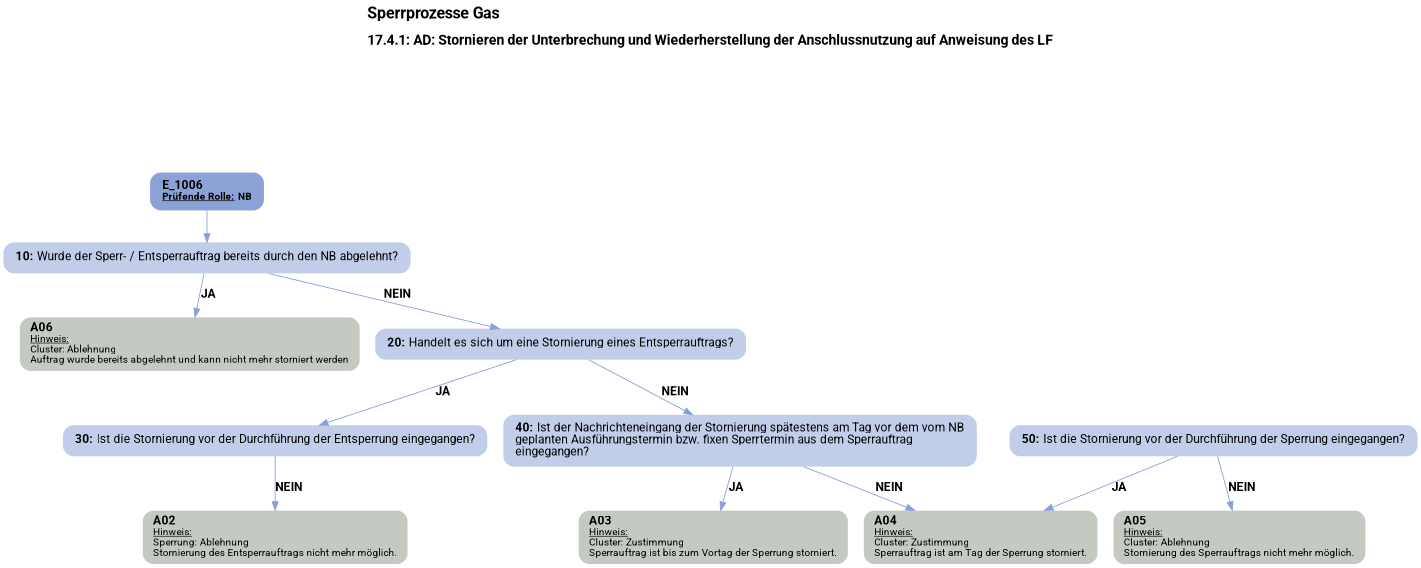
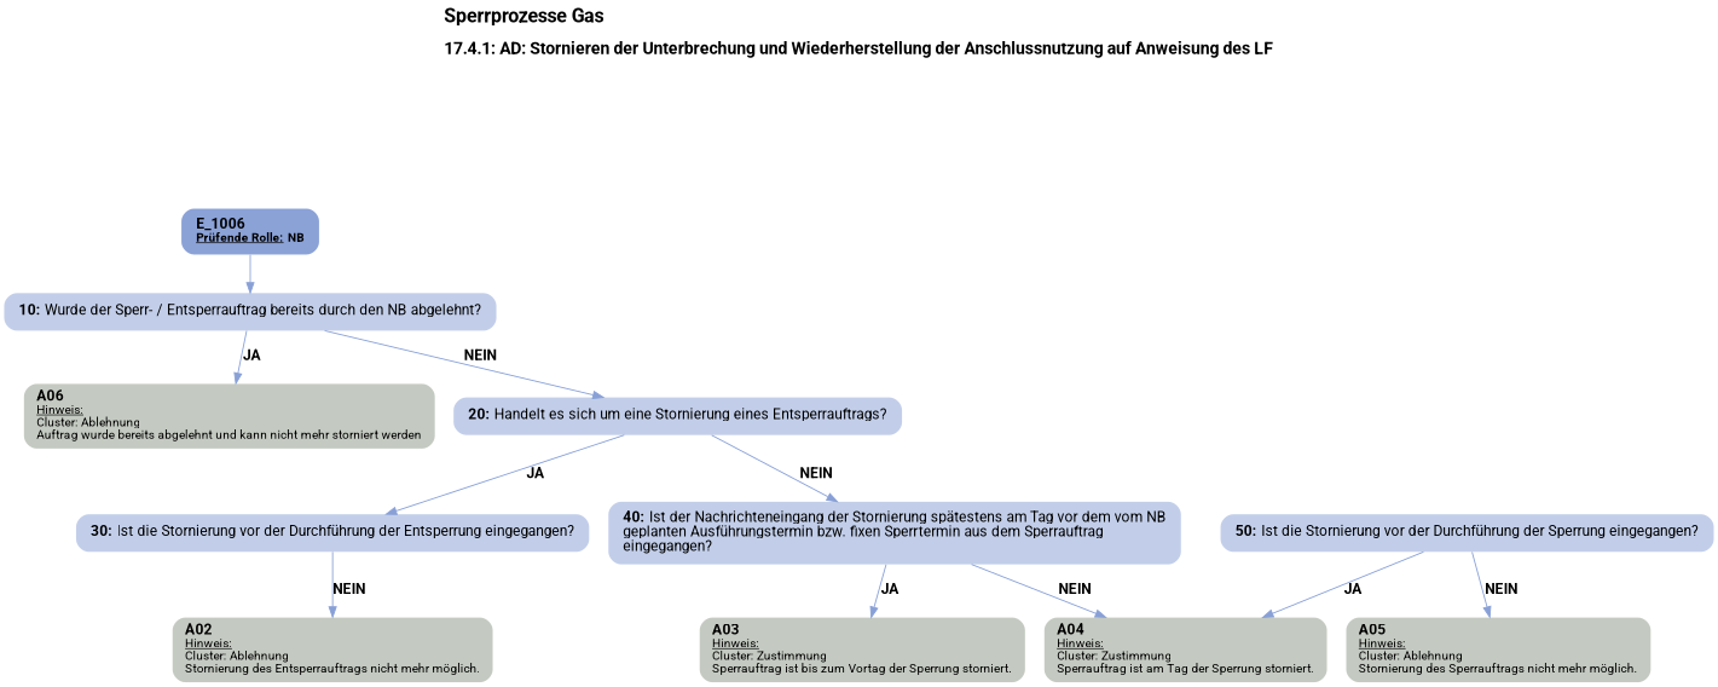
  digraph {
    concentrate=true
    fontname="Roboto, sans-serif"
    label=<<B><FONT POINT-SIZE="18">Sperrprozesse Gas</FONT></B><BR align="left"/><BR/><B><FONT POINT-SIZE="16">17.4.1: AD: Stornieren der Unterbrechung und Wiederherstellung der Anschlussnutzung auf Anweisung des LF</FONT></B><BR align="left"/><BR/><BR/><BR/>>
    labelloc=t
    pack=true
    packmode=array
    rankdir=TB
    node [fillcolor="#c2cee9" fontname="Roboto, sans-serif" margin="0.2,0.12" penwidth=0.0 shape=box style="filled,rounded"]
    edge [color="#88a0d6" fontname="Roboto, sans-serif"]
    n1 [fillcolor="#8ba2d7" label=<<B>E_1006</B><BR align="left"/><FONT point-size="12"><B><U>Prüfende Rolle:</U> NB</B></FONT><BR align="center"/>>]
    n2 [label=<<B>10: </B>Wurde der Sperr- / Entsperrauftrag bereits durch den NB abgelehnt?<BR align="left"/>>]
    n3 [fillcolor="#c4cac1" label=<<B>A06</B><BR align="left"/><FONT point-size="12"><U>Hinweis:</U><BR align="left"/>Cluster: Ablehnung<BR align="left"/>Auftrag wurde bereits abgelehnt und kann nicht mehr storniert werden<BR align="left"/></FONT>> margin="0.17,0.08"]
    n4 [label=<<B>20: </B>Handelt es sich um eine Stornierung eines Entsperrauftrags?<BR align="left"/>>]
    n5 [label=<<B>30: </B>Ist die Stornierung vor der Durchführung der Entsperrung eingegangen?<BR align="left"/>>]
    n6 [label=<<B>40: </B>Ist der Nachrichteneingang der Stornierung spätestens am Tag vor dem vom NB<BR align="left"/>geplanten Ausführungstermin bzw. fixen Sperrtermin aus dem Sperrauftrag<BR align="left"/>eingegangen?<BR align="left"/>>]
-   n7 [fillcolor="#c4cac1" label=<<B>A02</B><BR align="left"/><FONT point-size="12"><U>Hinweis:</U><BR align="left"/>Sperrung: Ablehnung<BR align="left"/>Stornierung des Entsperrauftrags nicht mehr möglich.<BR align="left"/></FONT>> margin="0.17,0.08"]
+   n7 [fillcolor="#c4cac1" label=<<B>A02</B><BR align="left"/><FONT point-size="12"><U>Hinweis:</U><BR align="left"/>Cluster: Ablehnung<BR align="left"/>Stornierung des Entsperrauftrags nicht mehr möglich.<BR align="left"/></FONT>> margin="0.17,0.08"]
    n8 [fillcolor="#c4cac1" label=<<B>A03</B><BR align="left"/><FONT point-size="12"><U>Hinweis:</U><BR align="left"/>Cluster: Zustimmung<BR align="left"/>Sperrauftrag ist bis zum Vortag der Sperrung storniert.<BR align="left"/></FONT>> margin="0.17,0.08"]
    n9 [fillcolor="#c4cac1" label=<<B>A04</B><BR align="left"/><FONT point-size="12"><U>Hinweis:</U><BR align="left"/>Cluster: Zustimmung<BR align="left"/>Sperrauftrag ist am Tag der Sperrung storniert.<BR align="left"/></FONT>> margin="0.17,0.08"]
    n10 [label=<<B>50: </B>Ist die Stornierung vor der Durchführung der Sperrung eingegangen?<BR align="left"/>>]
    n11 [fillcolor="#c4cac1" label=<<B>A05</B><BR align="left"/><FONT point-size="12"><U>Hinweis:</U><BR align="left"/>Cluster: Ablehnung<BR align="left"/>Stornierung des Sperrauftrags nicht mehr möglich.<BR align="left"/></FONT>> margin="0.17,0.08"]
    n1 -> n2 [fontname=""]
    n2 -> n3 [label=<<B>JA</B>>]
    n2 -> n4 [label=<<B>NEIN</B>>]
    n4 -> n5 [label=<<B>JA</B>>]
    n4 -> n6 [label=<<B>NEIN</B>>]
    n5 -> n7 [label=<<B>NEIN</B>>]
    n6 -> n8 [label=<<B>JA</B>>]
    n6 -> n9 [label=<<B>NEIN</B>>]
    n10 -> n9 [label=<<B>JA</B>>]
    n10 -> n11 [label=<<B>NEIN</B>>]
  }
